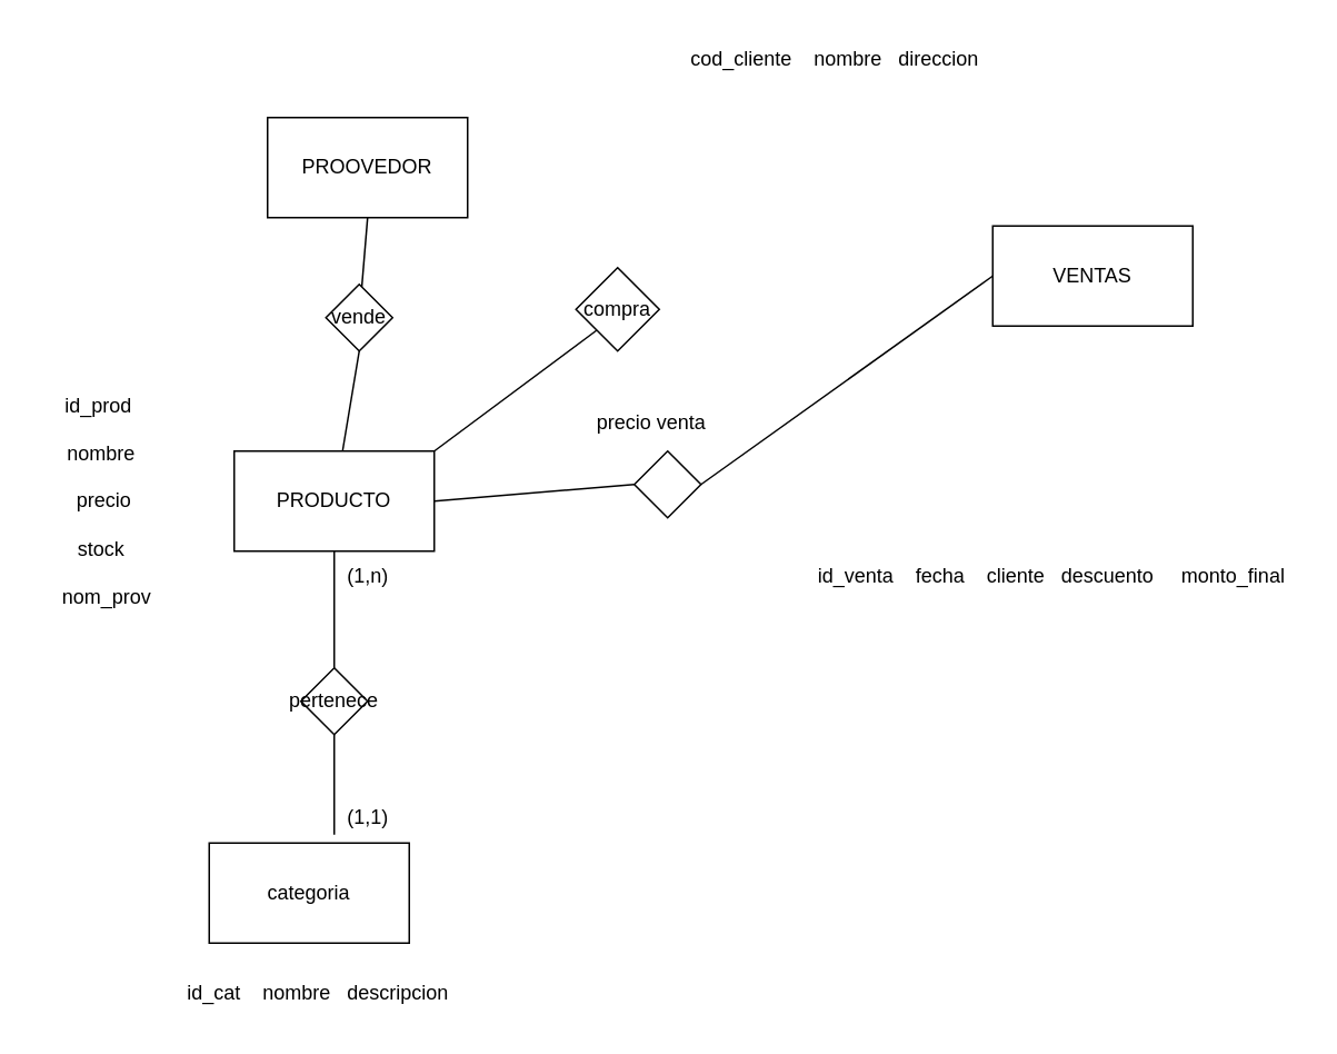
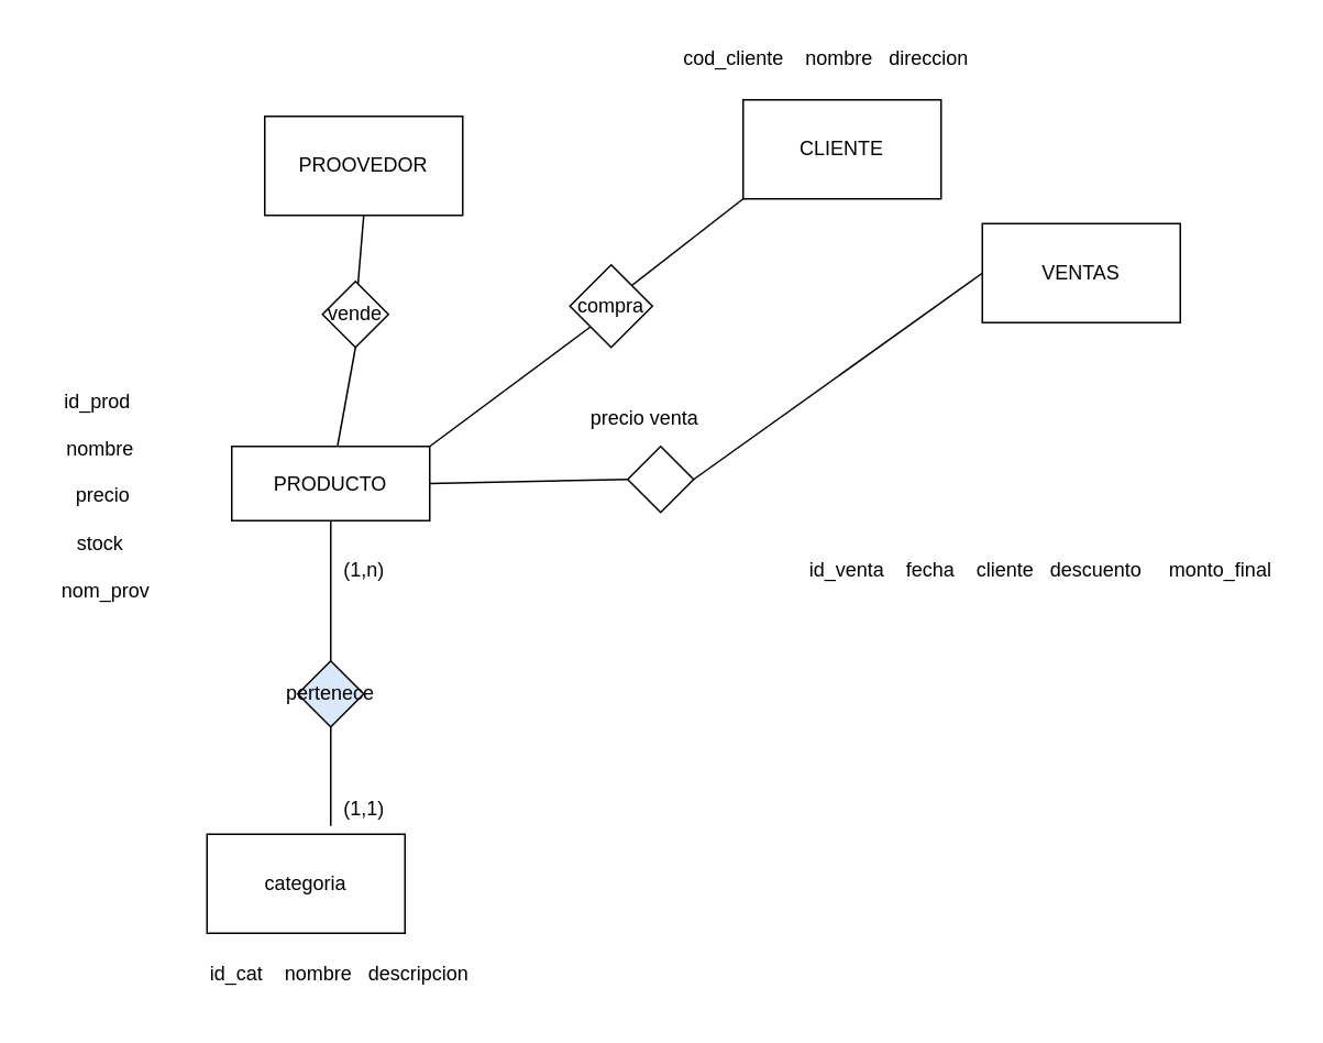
  <mxCell id="0" />
  <mxCell id="1" parent="0" />
  <mxCell id="2" value="PROOVEDOR" style="whiteSpace=wrap;html=1;" vertex="1" parent="1"><mxGeometry x="160" y="70" width="120" height="60" as="geometry" /></mxCell>
- <mxCell id="4" value="PRODUCTO" style="whiteSpace=wrap;html=1;" vertex="1" parent="1"><mxGeometry x="140" y="270" width="120" height="60" as="geometry" /></mxCell>
+ <mxCell id="3" value="CLIENTE" style="whiteSpace=wrap;html=1;" vertex="1" parent="1"><mxGeometry x="450" y="60" width="120" height="60" as="geometry" /></mxCell>
+ <mxCell id="4" value="PRODUCTO" style="whiteSpace=wrap;html=1;" vertex="1" parent="1"><mxGeometry x="140" y="270" width="120" height="45" as="geometry" /></mxCell>
  <mxCell id="5" value="VENTAS" style="whiteSpace=wrap;html=1;" vertex="1" parent="1"><mxGeometry x="595" y="135" width="120" height="60" as="geometry" /></mxCell>
  <mxCell id="6" value="id_prod&amp;nbsp;&lt;div&gt;&amp;nbsp;&amp;nbsp;&amp;nbsp;&lt;div&gt;&amp;nbsp;nombre&amp;nbsp;&lt;/div&gt;&lt;div&gt;&lt;br&gt;&lt;div&gt;&amp;nbsp;&amp;nbsp; precio&amp;nbsp;&amp;nbsp;&lt;/div&gt;&lt;div&gt;&amp;nbsp;&lt;/div&gt;&lt;div&gt;&amp;nbsp;stock&amp;nbsp;&lt;/div&gt;&lt;div&gt;&lt;br&gt;&lt;/div&gt;&lt;div&gt;&amp;nbsp;&amp;nbsp;nom_prov&lt;/div&gt;&lt;/div&gt;&lt;/div&gt;" style="text;html=1;align=center;verticalAlign=middle;resizable=0;points=[];autosize=1;strokeColor=none;fillColor=none;" vertex="1" parent="1"><mxGeometry x="20" y="230" width="80" height="140" as="geometry" /></mxCell>
  <mxCell id="7" value="categoria" style="whiteSpace=wrap;html=1;" vertex="1" parent="1"><mxGeometry x="125" y="505" width="120" height="60" as="geometry" /></mxCell>
- <mxCell id="8" value="id_cat&amp;nbsp; &amp;nbsp; nombre&amp;nbsp; &amp;nbsp;descripcion" style="text;html=1;align=center;verticalAlign=middle;resizable=0;points=[];autosize=1;strokeColor=none;fillColor=none;" vertex="1" parent="1"><mxGeometry x="100" y="580" width="180" height="30" as="geometry" /></mxCell>
+ <mxCell id="8" value="id_cat&amp;nbsp; &amp;nbsp; nombre&amp;nbsp; &amp;nbsp;descripcion" style="text;html=1;align=center;verticalAlign=middle;resizable=0;points=[];autosize=1;strokeColor=none;fillColor=none;" vertex="1" parent="1"><mxGeometry x="115" y="575" width="180" height="30" as="geometry" /></mxCell>
  <mxCell id="9" value="id_venta&amp;nbsp; &amp;nbsp; fecha&amp;nbsp; &amp;nbsp; cliente&amp;nbsp; &amp;nbsp;descuento&amp;nbsp; &amp;nbsp; &amp;nbsp;monto_final" style="text;html=1;align=center;verticalAlign=middle;resizable=0;points=[];autosize=1;strokeColor=none;fillColor=none;" vertex="1" parent="1"><mxGeometry x="480" y="330" width="300" height="30" as="geometry" /></mxCell>
  <mxCell id="10" value="" style="endArrow=none;html=1;rounded=0;exitX=1;exitY=0.5;exitDx=0;exitDy=0;entryX=0;entryY=0.5;entryDx=0;entryDy=0;" edge="1" parent="1" source="12" target="5"><mxGeometry width="50" height="50" relative="1" as="geometry"><mxPoint x="360" y="320" as="sourcePoint" /><mxPoint x="410" y="270" as="targetPoint" /></mxGeometry></mxCell>
  <mxCell id="11" value="" style="endArrow=none;html=1;rounded=0;exitX=1;exitY=0.5;exitDx=0;exitDy=0;entryX=0;entryY=0.5;entryDx=0;entryDy=0;" edge="1" parent="1" source="4" target="12"><mxGeometry width="50" height="50" relative="1" as="geometry"><mxPoint x="260" y="300" as="sourcePoint" /><mxPoint x="540" y="280" as="targetPoint" /></mxGeometry></mxCell>
  <mxCell id="12" value="" style="rhombus;whiteSpace=wrap;html=1;" vertex="1" parent="1"><mxGeometry x="380" y="270" width="40" height="40" as="geometry" /></mxCell>
  <mxCell id="13" value="" style="endArrow=none;html=1;rounded=0;entryX=0.5;entryY=1;entryDx=0;entryDy=0;" edge="1" parent="1" source="15" target="4"><mxGeometry width="50" height="50" relative="1" as="geometry"><mxPoint x="200" y="500" as="sourcePoint" /><mxPoint x="410" y="350" as="targetPoint" /></mxGeometry></mxCell>
  <mxCell id="14" value="" style="endArrow=none;html=1;rounded=0;entryX=0.5;entryY=1;entryDx=0;entryDy=0;" edge="1" parent="1" target="15"><mxGeometry width="50" height="50" relative="1" as="geometry"><mxPoint x="200" y="500" as="sourcePoint" /><mxPoint x="200" y="330" as="targetPoint" /></mxGeometry></mxCell>
- <mxCell id="15" value="pertenece" style="rhombus;whiteSpace=wrap;html=1;" vertex="1" parent="1"><mxGeometry x="180" y="400" width="40" height="40" as="geometry" /></mxCell>
+ <mxCell id="15" value="pertenece" style="rhombus;whiteSpace=wrap;html=1;fillColor=#dae8fc;" vertex="1" parent="1"><mxGeometry x="180" y="400" width="40" height="40" as="geometry" /></mxCell>
  <mxCell id="16" value="(1,1)" style="text;html=1;align=center;verticalAlign=middle;resizable=0;points=[];autosize=1;strokeColor=none;fillColor=none;" vertex="1" parent="1"><mxGeometry x="195" y="475" width="50" height="30" as="geometry" /></mxCell>
  <mxCell id="17" value="(1,n)" style="text;html=1;align=center;verticalAlign=middle;resizable=0;points=[];autosize=1;strokeColor=none;fillColor=none;" vertex="1" parent="1"><mxGeometry x="195" y="330" width="50" height="30" as="geometry" /></mxCell>
  <mxCell id="18" value="precio venta" style="text;html=1;align=center;verticalAlign=middle;resizable=0;points=[];autosize=1;strokeColor=none;fillColor=none;" vertex="1" parent="1"><mxGeometry x="345" y="238" width="90" height="30" as="geometry" /></mxCell>
  <mxCell id="19" value="cod_cliente&amp;nbsp; &amp;nbsp; nombre&amp;nbsp; &amp;nbsp;direccion" style="text;html=1;align=center;verticalAlign=middle;resizable=0;points=[];autosize=1;strokeColor=none;fillColor=none;" vertex="1" parent="1"><mxGeometry x="400" y="20" width="200" height="30" as="geometry" /></mxCell>
+ <mxCell id="20" value="" style="endArrow=none;html=1;rounded=0;entryX=0;entryY=1;entryDx=0;entryDy=0;exitX=1;exitY=0;exitDx=0;exitDy=0;" edge="1" parent="1" source="22" target="3"><mxGeometry width="50" height="50" relative="1" as="geometry"><mxPoint x="360" y="400" as="sourcePoint" /><mxPoint x="410" y="350" as="targetPoint" /></mxGeometry></mxCell>
  <mxCell id="21" value="" style="endArrow=none;html=1;rounded=0;entryX=0;entryY=1;entryDx=0;entryDy=0;exitX=1;exitY=0;exitDx=0;exitDy=0;" edge="1" parent="1" source="4" target="22"><mxGeometry width="50" height="50" relative="1" as="geometry"><mxPoint x="260" y="270" as="sourcePoint" /><mxPoint x="450" y="120" as="targetPoint" /></mxGeometry></mxCell>
  <mxCell id="22" value="compra" style="rhombus;whiteSpace=wrap;html=1;" vertex="1" parent="1"><mxGeometry x="345" y="160" width="50" height="50" as="geometry" /></mxCell>
  <mxCell id="23" value="" style="endArrow=none;html=1;rounded=0;entryX=0.5;entryY=1;entryDx=0;entryDy=0;" edge="1" parent="1" source="25" target="2"><mxGeometry width="50" height="50" relative="1" as="geometry"><mxPoint x="360" y="400" as="sourcePoint" /><mxPoint x="410" y="350" as="targetPoint" /></mxGeometry></mxCell>
  <mxCell id="24" value="" style="endArrow=none;html=1;rounded=0;entryX=0.5;entryY=1;entryDx=0;entryDy=0;" edge="1" parent="1" source="4" target="25"><mxGeometry width="50" height="50" relative="1" as="geometry"><mxPoint x="204" y="270" as="sourcePoint" /><mxPoint x="220" y="130" as="targetPoint" /></mxGeometry></mxCell>
  <mxCell id="25" value="vende" style="rhombus;whiteSpace=wrap;html=1;" vertex="1" parent="1"><mxGeometry x="195" y="170" width="40" height="40" as="geometry" /></mxCell>
